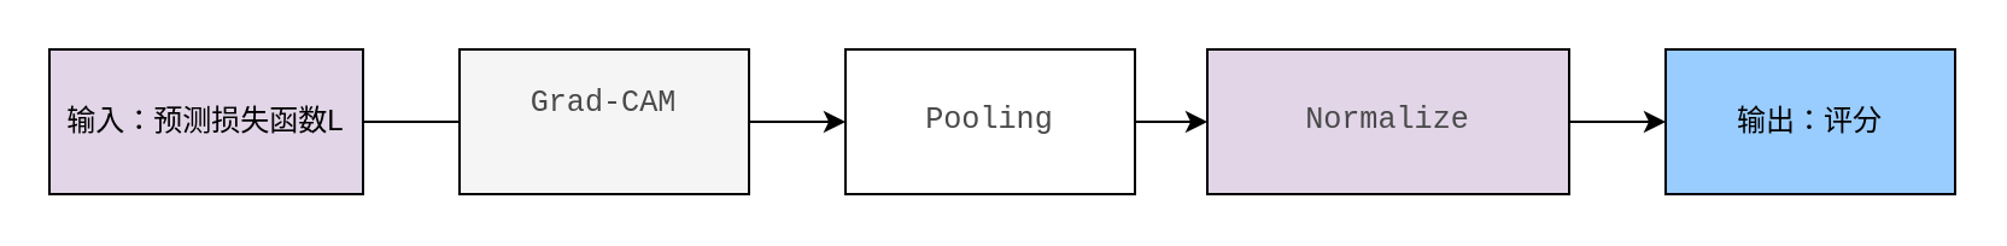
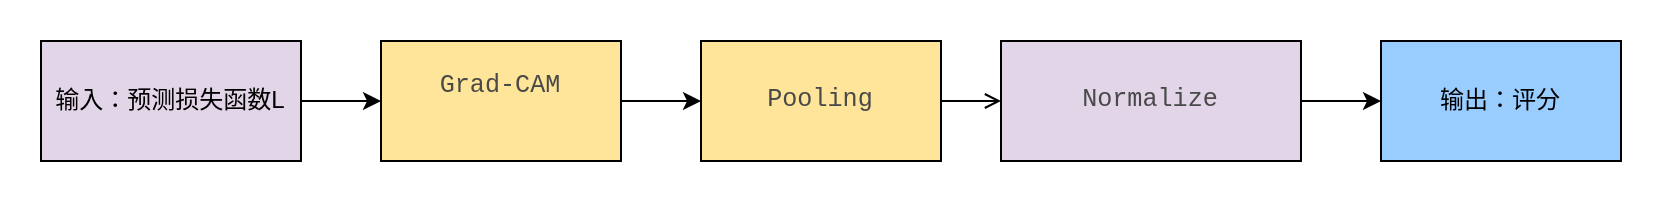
  <mxCell id="0" />
  <mxCell id="1" parent="0" />
- <mxCell id="2" style="edgeStyle=orthogonalEdgeStyle;rounded=0;orthogonalLoop=1;jettySize=auto;html=1;exitX=1;exitY=0.5;exitDx=0;exitDy=0;entryX=0;entryY=0.5;entryDx=0;entryDy=0;endArrow=none;" edge="1" parent="1" source="3" target="5"><mxGeometry relative="1" as="geometry" /></mxCell>
+ <mxCell id="2" style="edgeStyle=orthogonalEdgeStyle;rounded=0;orthogonalLoop=1;jettySize=auto;html=1;exitX=1;exitY=0.5;exitDx=0;exitDy=0;entryX=0;entryY=0.5;entryDx=0;entryDy=0;" edge="1" parent="1" source="3" target="5"><mxGeometry relative="1" as="geometry" /></mxCell>
  <mxCell id="3" value="输入：预测损失函数L" style="rounded=0;whiteSpace=wrap;html=1;fillColor=#e1d5e7;" vertex="1" parent="1"><mxGeometry x="20" y="20" width="130" height="60" as="geometry" /></mxCell>
  <mxCell id="4" style="edgeStyle=orthogonalEdgeStyle;rounded=0;orthogonalLoop=1;jettySize=auto;html=1;exitX=1;exitY=0.5;exitDx=0;exitDy=0;entryX=0;entryY=0.5;entryDx=0;entryDy=0;" edge="1" parent="1" source="5" target="7"><mxGeometry relative="1" as="geometry" /></mxCell>
- <mxCell id="5" value="&lt;pre style=&quot;font-family: Menlo, &amp;quot;Roboto Mono&amp;quot;, &amp;quot;Courier New&amp;quot;, Courier, monospace, Inter, sans-serif; overflow: auto; padding: 9.144px 13.716px; white-space: pre-wrap; word-break: break-all; color: rgb(73, 73, 73); font-size: 12.573px; font-style: normal; font-variant-ligatures: normal; font-variant-caps: normal; font-weight: 400; letter-spacing: normal; orphans: 2; text-align: start; text-indent: 0px; text-transform: none; widows: 2; word-spacing: 0px; -webkit-text-stroke-width: 0px; text-decoration-thickness: initial; text-decoration-style: initial; text-decoration-color: initial; margin: 0px !important;&quot;&gt;Grad-CAM&lt;/pre&gt;&lt;div&gt;&lt;br/&gt;&lt;/div&gt;" style="rounded=0;whiteSpace=wrap;html=1;fillColor=#f5f5f5;" vertex="1" parent="1"><mxGeometry x="190" y="20" width="120" height="60" as="geometry" /></mxCell>
- <mxCell id="6" style="edgeStyle=orthogonalEdgeStyle;rounded=0;orthogonalLoop=1;jettySize=auto;html=1;exitX=1;exitY=0.5;exitDx=0;exitDy=0;" edge="1" parent="1" source="7" target="9"><mxGeometry relative="1" as="geometry" /></mxCell>
- <mxCell id="7" value="&lt;pre style=&quot;font-family: Menlo, &amp;quot;Roboto Mono&amp;quot;, &amp;quot;Courier New&amp;quot;, Courier, monospace, Inter, sans-serif; overflow: auto; padding: 9.144px 13.716px; text-wrap-mode: wrap; word-break: break-all; color: rgb(73, 73, 73); font-size: 12.573px; text-align: start; margin-top: 0px !important; margin-bottom: 0px !important;&quot;&gt;Pooling&lt;/pre&gt;" style="rounded=0;whiteSpace=wrap;html=1;fillColor=#ffffff;" vertex="1" parent="1"><mxGeometry x="350" y="20" width="120" height="60" as="geometry" /></mxCell>
+ <mxCell id="5" value="&lt;pre style=&quot;font-family: Menlo, &amp;quot;Roboto Mono&amp;quot;, &amp;quot;Courier New&amp;quot;, Courier, monospace, Inter, sans-serif; overflow: auto; padding: 9.144px 13.716px; white-space: pre-wrap; word-break: break-all; color: rgb(73, 73, 73); font-size: 12.573px; font-style: normal; font-variant-ligatures: normal; font-variant-caps: normal; font-weight: 400; letter-spacing: normal; orphans: 2; text-align: start; text-indent: 0px; text-transform: none; widows: 2; word-spacing: 0px; -webkit-text-stroke-width: 0px; text-decoration-thickness: initial; text-decoration-style: initial; text-decoration-color: initial; margin: 0px !important;&quot;&gt;Grad-CAM&lt;/pre&gt;&lt;div&gt;&lt;br/&gt;&lt;/div&gt;" style="rounded=0;whiteSpace=wrap;html=1;fillColor=#FFE599;" vertex="1" parent="1"><mxGeometry x="190" y="20" width="120" height="60" as="geometry" /></mxCell>
+ <mxCell id="6" style="edgeStyle=orthogonalEdgeStyle;rounded=0;orthogonalLoop=1;jettySize=auto;html=1;exitX=1;exitY=0.5;exitDx=0;exitDy=0;endArrow=open;" edge="1" parent="1" source="7" target="9"><mxGeometry relative="1" as="geometry" /></mxCell>
+ <mxCell id="7" value="&lt;pre style=&quot;font-family: Menlo, &amp;quot;Roboto Mono&amp;quot;, &amp;quot;Courier New&amp;quot;, Courier, monospace, Inter, sans-serif; overflow: auto; padding: 9.144px 13.716px; text-wrap-mode: wrap; word-break: break-all; color: rgb(73, 73, 73); font-size: 12.573px; text-align: start; margin-top: 0px !important; margin-bottom: 0px !important;&quot;&gt;Pooling&lt;/pre&gt;" style="rounded=0;whiteSpace=wrap;html=1;fillColor=#FFE599;" vertex="1" parent="1"><mxGeometry x="350" y="20" width="120" height="60" as="geometry" /></mxCell>
  <mxCell id="8" style="edgeStyle=orthogonalEdgeStyle;rounded=0;orthogonalLoop=1;jettySize=auto;html=1;exitX=1;exitY=0.5;exitDx=0;exitDy=0;" edge="1" parent="1" source="9" target="10"><mxGeometry relative="1" as="geometry" /></mxCell>
  <mxCell id="9" value="&lt;pre style=&quot;font-family: Menlo, &amp;quot;Roboto Mono&amp;quot;, &amp;quot;Courier New&amp;quot;, Courier, monospace, Inter, sans-serif; overflow: auto; padding: 9.144px 13.716px; text-wrap-mode: wrap; word-break: break-all; color: rgb(73, 73, 73); font-size: 12.573px; text-align: start; margin-top: 0px !important; margin-bottom: 0px !important;&quot;&gt;&lt;pre style=&quot;font-family: Menlo, &amp;quot;Roboto Mono&amp;quot;, &amp;quot;Courier New&amp;quot;, Courier, monospace, Inter, sans-serif; overflow: auto; padding: 9.144px 13.716px; text-wrap-mode: wrap; word-break: break-all; margin-top: 0px !important; margin-bottom: 0px !important;&quot;&gt;Normalize&lt;/pre&gt;&lt;/pre&gt;" style="rounded=0;whiteSpace=wrap;html=1;fillColor=#e1d5e7;" vertex="1" parent="1"><mxGeometry x="500" y="20" width="150" height="60" as="geometry" /></mxCell>
  <mxCell id="10" value="输出：评分" style="rounded=0;whiteSpace=wrap;html=1;fillColor=#99CCFF;" vertex="1" parent="1"><mxGeometry x="690" y="20" width="120" height="60" as="geometry" /></mxCell>
